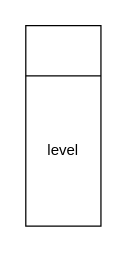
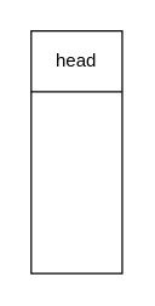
  <mxCell id="0" />
  <mxCell id="1" parent="0" />
  <mxCell id="2" value="" style="shape=table;html=1;whiteSpace=wrap;startSize=0;container=1;collapsible=0;childLayout=tableLayout;" vertex="1" parent="1"><mxGeometry x="20" y="20" width="60" height="160" as="geometry" /></mxCell>
  <mxCell id="3" value="" style="shape=partialRectangle;html=1;whiteSpace=wrap;collapsible=0;dropTarget=0;pointerEvents=0;fillColor=none;top=0;left=0;bottom=0;right=0;points=[[0,0.5],[1,0.5]];portConstraint=eastwest;" vertex="1" parent="2"><mxGeometry width="60" height="40" as="geometry" /></mxCell>
+ <mxCell id="4" value="head" style="shape=partialRectangle;html=1;whiteSpace=wrap;connectable=0;overflow=hidden;fillColor=none;top=0;left=0;bottom=0;right=0;" vertex="1" parent="3"><mxGeometry width="60" height="40" as="geometry" /></mxCell>
  <mxCell id="5" value="" style="shape=partialRectangle;html=1;whiteSpace=wrap;collapsible=0;dropTarget=0;pointerEvents=0;fillColor=none;top=0;left=0;bottom=0;right=0;points=[[0,0.5],[1,0.5]];portConstraint=eastwest;" vertex="1" parent="2"><mxGeometry y="40" width="60" height="40" as="geometry" /></mxCell>
  <mxCell id="6" value="" style="shape=partialRectangle;html=1;whiteSpace=wrap;collapsible=0;dropTarget=0;pointerEvents=0;fillColor=none;top=0;left=0;bottom=0;right=0;points=[[0,0.5],[1,0.5]];portConstraint=eastwest;" vertex="1" parent="2"><mxGeometry y="80" width="60" height="40" as="geometry" /></mxCell>
- <mxCell id="7" value="level" style="shape=partialRectangle;html=1;whiteSpace=wrap;connectable=0;overflow=hidden;fillColor=none;top=0;left=0;bottom=0;right=0;" vertex="1" parent="6"><mxGeometry width="60" height="40" as="geometry" /></mxCell>
  <mxCell id="8" value="" style="shape=partialRectangle;html=1;whiteSpace=wrap;collapsible=0;dropTarget=0;pointerEvents=0;fillColor=none;top=0;left=0;bottom=0;right=0;points=[[0,0.5],[1,0.5]];portConstraint=eastwest;" vertex="1" parent="2"><mxGeometry y="120" width="60" height="40" as="geometry" /></mxCell>
